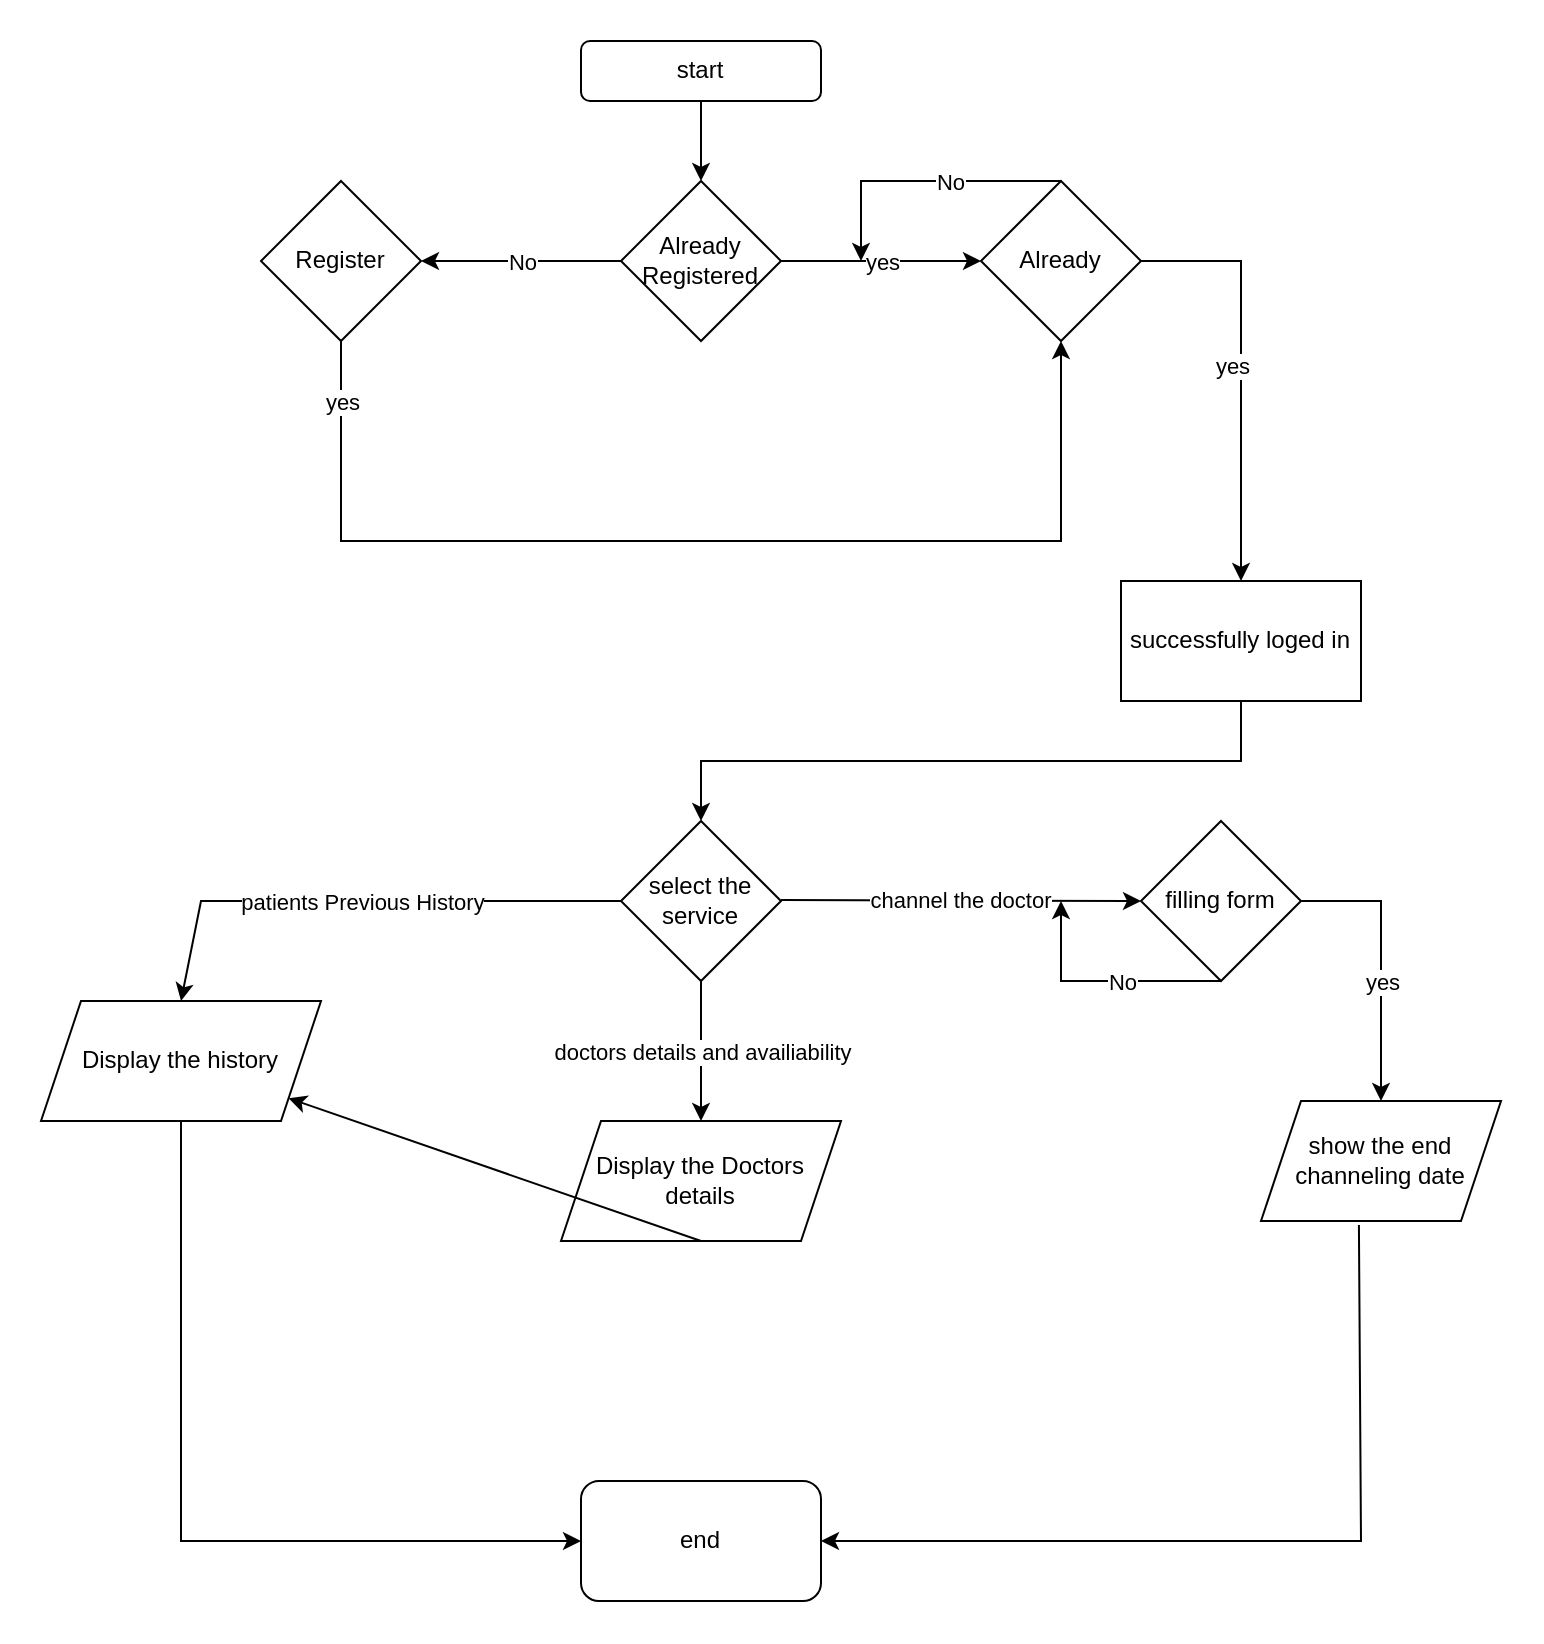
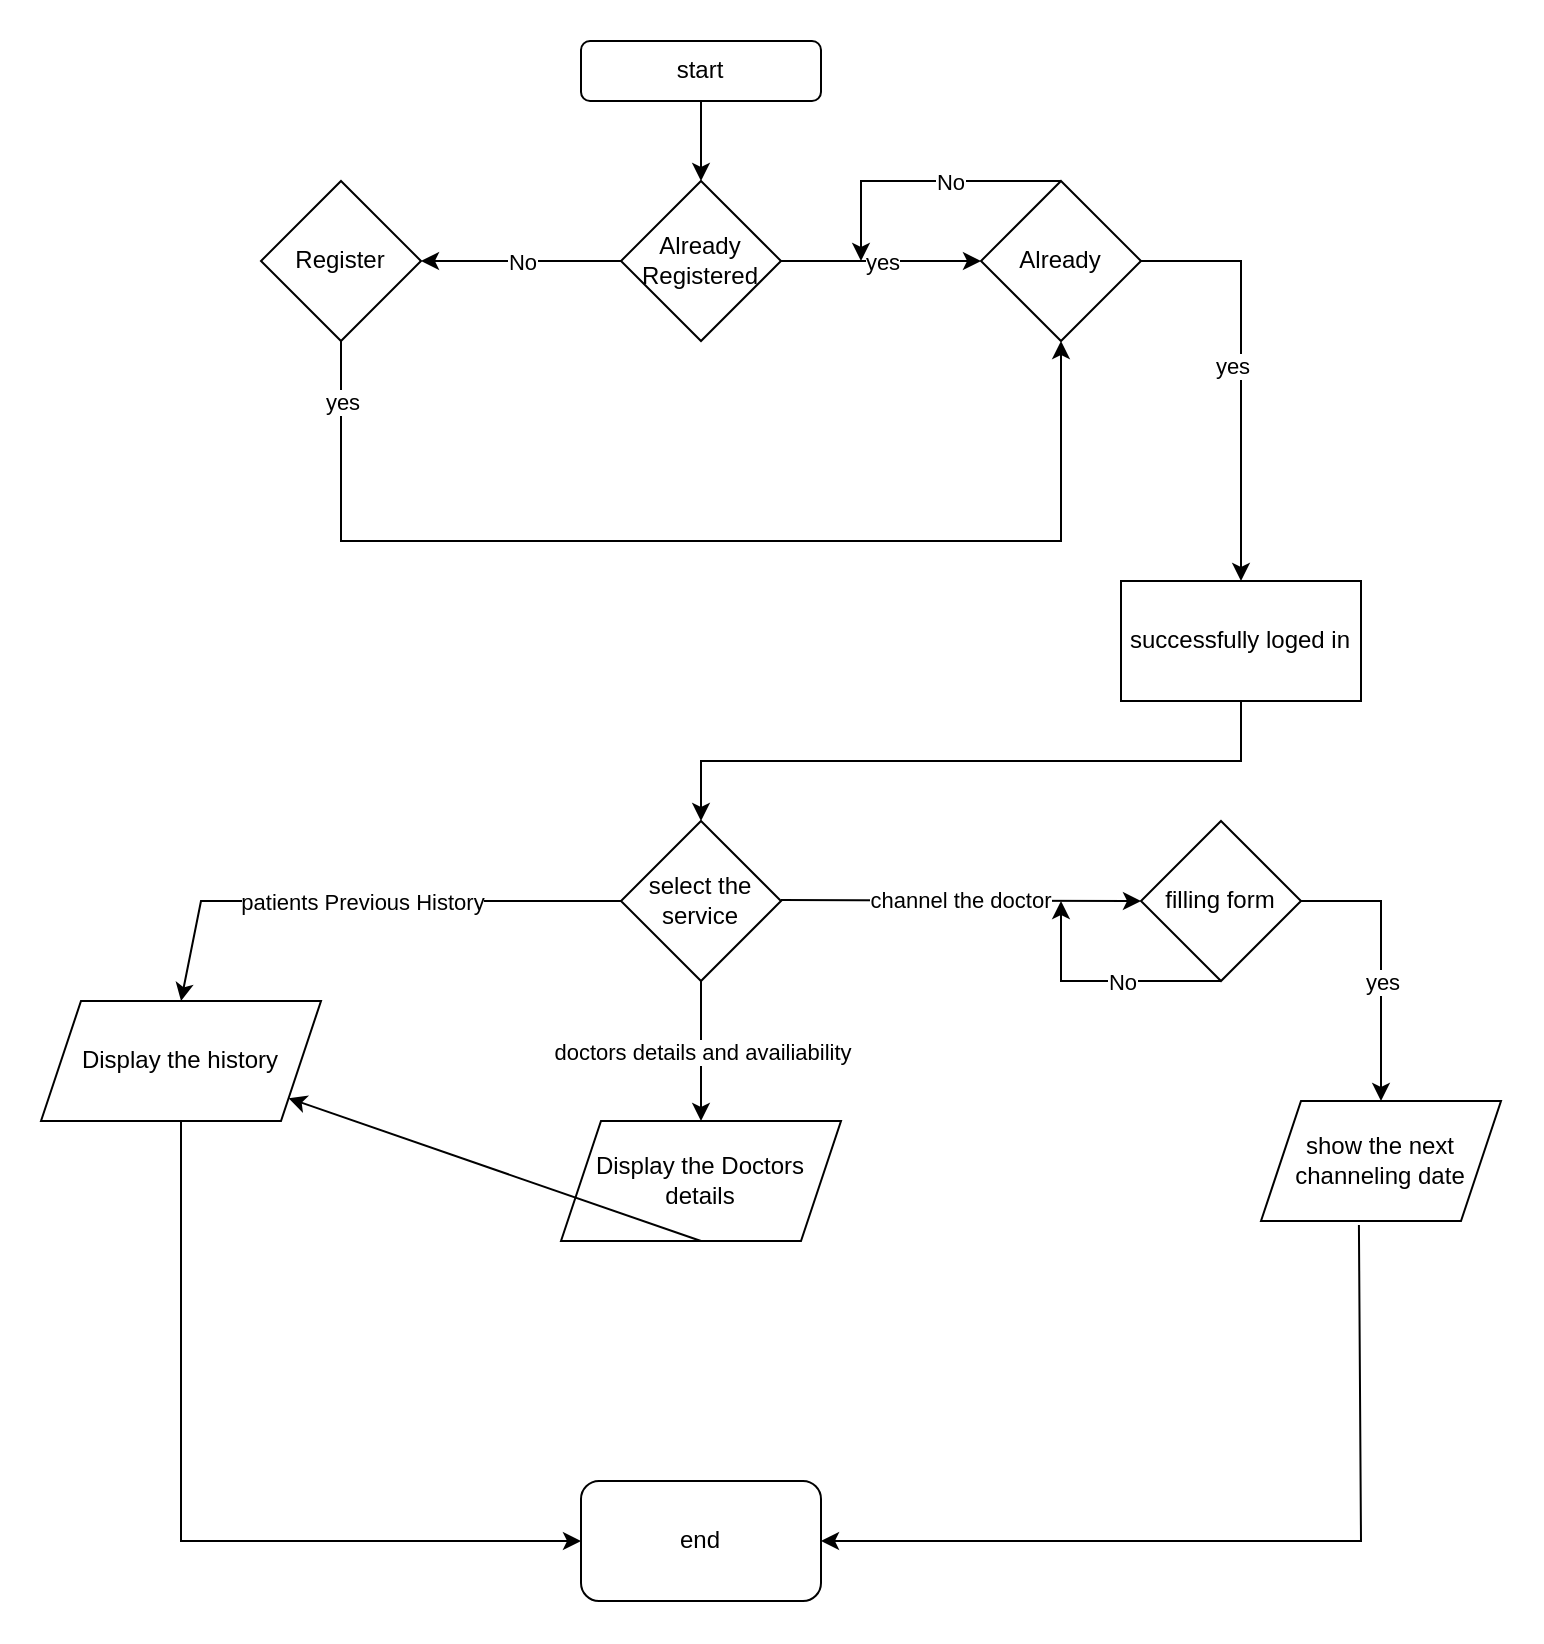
  <mxCell id="0" />
  <mxCell id="1" parent="0" />
  <mxCell id="2" value="start" style="rounded=1;whiteSpace=wrap;html=1;" vertex="1" parent="1"><mxGeometry x="290" y="20" width="120" height="30" as="geometry" /></mxCell>
  <mxCell id="3" value="Already Registered" style="rhombus;whiteSpace=wrap;html=1;" vertex="1" parent="1"><mxGeometry x="310" y="90" width="80" height="80" as="geometry" /></mxCell>
  <mxCell id="4" value="" style="endArrow=classic;html=1;rounded=0;exitX=1;exitY=0.5;exitDx=0;exitDy=0;entryX=0;entryY=0.5;entryDx=0;entryDy=0;" edge="1" parent="1" source="3" target="10"><mxGeometry relative="1" as="geometry"><mxPoint x="420" y="220" as="sourcePoint" /><mxPoint x="460" y="200" as="targetPoint" /></mxGeometry></mxCell>
  <mxCell id="5" value="yes" style="edgeLabel;resizable=0;html=1;align=center;verticalAlign=middle;" connectable="0" vertex="1" parent="4"><mxGeometry relative="1" as="geometry" /></mxCell>
  <mxCell id="6" value="" style="endArrow=classic;html=1;rounded=0;exitX=0;exitY=0.5;exitDx=0;exitDy=0;entryX=1;entryY=0.5;entryDx=0;entryDy=0;" edge="1" parent="1" source="3" target="9"><mxGeometry relative="1" as="geometry"><mxPoint x="280" y="150" as="sourcePoint" /><mxPoint x="250" y="230" as="targetPoint" /></mxGeometry></mxCell>
  <mxCell id="7" value="No" style="edgeLabel;resizable=0;html=1;align=center;verticalAlign=middle;" connectable="0" vertex="1" parent="6"><mxGeometry relative="1" as="geometry" /></mxCell>
  <mxCell id="8" value="" style="endArrow=classic;html=1;rounded=0;exitX=0.5;exitY=1;exitDx=0;exitDy=0;entryX=0.5;entryY=0;entryDx=0;entryDy=0;" edge="1" parent="1" source="2" target="3"><mxGeometry width="50" height="50" relative="1" as="geometry"><mxPoint x="510" y="450" as="sourcePoint" /><mxPoint x="560" y="400" as="targetPoint" /></mxGeometry></mxCell>
  <mxCell id="9" value="Register" style="rhombus;whiteSpace=wrap;html=1;" vertex="1" parent="1"><mxGeometry x="130" y="90" width="80" height="80" as="geometry" /></mxCell>
  <mxCell id="10" value="Already" style="rhombus;whiteSpace=wrap;html=1;" vertex="1" parent="1"><mxGeometry x="490" y="90" width="80" height="80" as="geometry" /></mxCell>
  <mxCell id="11" value="successfully loged in" style="rounded=0;whiteSpace=wrap;html=1;" vertex="1" parent="1"><mxGeometry x="560" y="290" width="120" height="60" as="geometry" /></mxCell>
  <mxCell id="12" value="" style="endArrow=classic;html=1;rounded=0;exitX=0.5;exitY=1;exitDx=0;exitDy=0;entryX=0.5;entryY=1;entryDx=0;entryDy=0;" edge="1" parent="1" source="9" target="10"><mxGeometry width="50" height="50" relative="1" as="geometry"><mxPoint x="510" y="450" as="sourcePoint" /><mxPoint x="560" y="400" as="targetPoint" /><Array as="points"><mxPoint x="170" y="270" /><mxPoint x="530" y="270" /></Array></mxGeometry></mxCell>
  <mxCell id="13" value="yes" style="edgeLabel;resizable=0;html=1;align=center;verticalAlign=middle;" connectable="0" vertex="1" parent="1"><mxGeometry x="170" y="200" as="geometry" /></mxCell>
  <mxCell id="14" value="" style="endArrow=classic;html=1;rounded=0;exitX=1;exitY=0.5;exitDx=0;exitDy=0;" edge="1" parent="1" source="10" target="11"><mxGeometry width="50" height="50" relative="1" as="geometry"><mxPoint x="590" y="180" as="sourcePoint" /><mxPoint x="560" y="400" as="targetPoint" /><Array as="points"><mxPoint x="620" y="130" /></Array></mxGeometry></mxCell>
  <mxCell id="15" value="yes" style="edgeLabel;resizable=0;html=1;align=center;verticalAlign=middle;" connectable="0" vertex="1" parent="1"><mxGeometry x="270" y="190" as="geometry"><mxPoint x="345" y="-8" as="offset" /></mxGeometry></mxCell>
  <mxCell id="16" value="" style="endArrow=classic;html=1;rounded=0;exitX=0.5;exitY=0;exitDx=0;exitDy=0;" edge="1" parent="1" source="10"><mxGeometry width="50" height="50" relative="1" as="geometry"><mxPoint x="570" y="80" as="sourcePoint" /><mxPoint x="430" y="130" as="targetPoint" /><Array as="points"><mxPoint x="430" y="90" /></Array></mxGeometry></mxCell>
  <mxCell id="17" value="No" style="edgeLabel;resizable=0;html=1;align=center;verticalAlign=middle;" connectable="0" vertex="1" parent="1"><mxGeometry x="270" y="144" as="geometry"><mxPoint x="204" y="-54" as="offset" /></mxGeometry></mxCell>
  <mxCell id="18" value="select the service" style="rhombus;whiteSpace=wrap;html=1;" vertex="1" parent="1"><mxGeometry x="310" y="410" width="80" height="80" as="geometry" /></mxCell>
  <mxCell id="19" value="" style="endArrow=classic;html=1;rounded=0;exitX=0.5;exitY=1;exitDx=0;exitDy=0;entryX=0.5;entryY=0;entryDx=0;entryDy=0;" edge="1" parent="1" source="11" target="18"><mxGeometry width="50" height="50" relative="1" as="geometry"><mxPoint x="510" y="450" as="sourcePoint" /><mxPoint x="560" y="400" as="targetPoint" /><Array as="points"><mxPoint x="620" y="380" /><mxPoint x="350" y="380" /></Array></mxGeometry></mxCell>
  <mxCell id="20" value="" style="endArrow=classic;html=1;rounded=0;entryX=0;entryY=0.5;entryDx=0;entryDy=0;" edge="1" parent="1" target="28"><mxGeometry relative="1" as="geometry"><mxPoint x="390" y="449.5" as="sourcePoint" /><mxPoint x="610" y="450" as="targetPoint" /></mxGeometry></mxCell>
  <mxCell id="21" value="channel the doctor" style="edgeLabel;resizable=0;html=1;align=center;verticalAlign=middle;" connectable="0" vertex="1" parent="20"><mxGeometry relative="1" as="geometry" /></mxCell>
  <mxCell id="22" value="" style="endArrow=classic;html=1;rounded=0;exitX=0;exitY=0.5;exitDx=0;exitDy=0;entryX=0.5;entryY=0;entryDx=0;entryDy=0;" edge="1" parent="1" source="18" target="26"><mxGeometry relative="1" as="geometry"><mxPoint x="380" y="520" as="sourcePoint" /><mxPoint x="100" y="450" as="targetPoint" /><Array as="points"><mxPoint x="100" y="450" /></Array></mxGeometry></mxCell>
  <mxCell id="23" value="patients Previous History" style="edgeLabel;resizable=0;html=1;align=center;verticalAlign=middle;" connectable="0" vertex="1" parent="22"><mxGeometry relative="1" as="geometry" /></mxCell>
  <mxCell id="24" value="" style="endArrow=classic;html=1;rounded=0;exitX=0.5;exitY=1;exitDx=0;exitDy=0;entryX=0.5;entryY=0;entryDx=0;entryDy=0;" edge="1" parent="1" source="18" target="27"><mxGeometry relative="1" as="geometry"><mxPoint x="360" y="570" as="sourcePoint" /><mxPoint x="350" y="590" as="targetPoint" /></mxGeometry></mxCell>
  <mxCell id="25" value="doctors details and availiability" style="edgeLabel;resizable=0;html=1;align=center;verticalAlign=middle;" connectable="0" vertex="1" parent="24"><mxGeometry relative="1" as="geometry" /></mxCell>
  <mxCell id="26" value="Display the history" style="shape=parallelogram;perimeter=parallelogramPerimeter;whiteSpace=wrap;html=1;fixedSize=1;" vertex="1" parent="1"><mxGeometry x="20" y="500" width="140" height="60" as="geometry" /></mxCell>
  <mxCell id="27" value="Display the Doctors&lt;br&gt;details" style="shape=parallelogram;perimeter=parallelogramPerimeter;whiteSpace=wrap;html=1;fixedSize=1;" vertex="1" parent="1"><mxGeometry x="280" y="560" width="140" height="60" as="geometry" /></mxCell>
  <mxCell id="28" value="filling form" style="rhombus;whiteSpace=wrap;html=1;" vertex="1" parent="1"><mxGeometry x="570" y="410" width="80" height="80" as="geometry" /></mxCell>
  <mxCell id="29" value="" style="endArrow=classic;html=1;rounded=0;exitX=0.5;exitY=1;exitDx=0;exitDy=0;" edge="1" parent="1" source="28"><mxGeometry width="50" height="50" relative="1" as="geometry"><mxPoint x="510" y="430" as="sourcePoint" /><mxPoint x="530" y="450" as="targetPoint" /><Array as="points"><mxPoint x="530" y="490" /></Array></mxGeometry></mxCell>
  <mxCell id="30" value="No" style="edgeLabel;resizable=0;html=1;align=center;verticalAlign=middle;" connectable="0" vertex="1" parent="1"><mxGeometry x="560" y="490" as="geometry" /></mxCell>
- <mxCell id="31" value="show the end channeling date" style="shape=parallelogram;perimeter=parallelogramPerimeter;whiteSpace=wrap;html=1;fixedSize=1;" vertex="1" parent="1"><mxGeometry x="630" y="550" width="120" height="60" as="geometry" /></mxCell>
+ <mxCell id="31" value="show the next channeling date" style="shape=parallelogram;perimeter=parallelogramPerimeter;whiteSpace=wrap;html=1;fixedSize=1;" vertex="1" parent="1"><mxGeometry x="630" y="550" width="120" height="60" as="geometry" /></mxCell>
  <mxCell id="32" value="" style="endArrow=classic;html=1;rounded=0;exitX=1;exitY=0.5;exitDx=0;exitDy=0;entryX=0.5;entryY=0;entryDx=0;entryDy=0;" edge="1" parent="1" source="28" target="31"><mxGeometry width="50" height="50" relative="1" as="geometry"><mxPoint x="510" y="430" as="sourcePoint" /><mxPoint x="560" y="380" as="targetPoint" /><Array as="points"><mxPoint x="690" y="450" /></Array></mxGeometry></mxCell>
  <mxCell id="33" value="yes" style="edgeLabel;resizable=0;html=1;align=center;verticalAlign=middle;" connectable="0" vertex="1" parent="1"><mxGeometry x="690" y="490" as="geometry" /></mxCell>
  <mxCell id="34" value="end" style="rounded=1;whiteSpace=wrap;html=1;" vertex="1" parent="1"><mxGeometry x="290" y="740" width="120" height="60" as="geometry" /></mxCell>
  <mxCell id="35" value="" style="endArrow=classic;html=1;rounded=0;exitX=0.5;exitY=1;exitDx=0;exitDy=0;entryX=0;entryY=0.5;entryDx=0;entryDy=0;" edge="1" parent="1" source="26" target="34"><mxGeometry width="50" height="50" relative="1" as="geometry"><mxPoint x="510" y="420" as="sourcePoint" /><mxPoint x="560" y="370" as="targetPoint" /><Array as="points"><mxPoint x="90" y="770" /></Array></mxGeometry></mxCell>
  <mxCell id="36" value="" style="endArrow=classic;html=1;rounded=0;exitX=0.408;exitY=1.033;exitDx=0;exitDy=0;exitPerimeter=0;entryX=1;entryY=0.5;entryDx=0;entryDy=0;" edge="1" parent="1" source="31" target="34"><mxGeometry width="50" height="50" relative="1" as="geometry"><mxPoint x="510" y="420" as="sourcePoint" /><mxPoint x="560" y="370" as="targetPoint" /><Array as="points"><mxPoint x="680" y="770" /></Array></mxGeometry></mxCell>
  <mxCell id="37" value="" style="endArrow=classic;html=1;rounded=0;exitX=0.5;exitY=1;exitDx=0;exitDy=0;" edge="1" parent="1" source="27" target="26"><mxGeometry width="50" height="50" relative="1" as="geometry"><mxPoint x="510" y="420" as="sourcePoint" /><mxPoint x="560" y="370" as="targetPoint" /></mxGeometry></mxCell>
